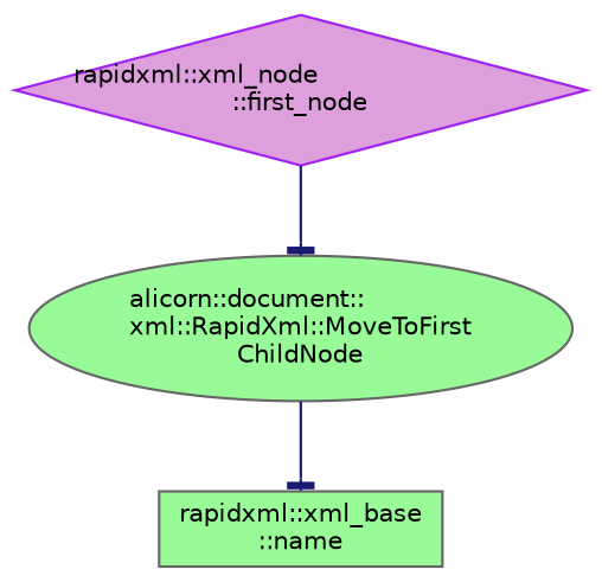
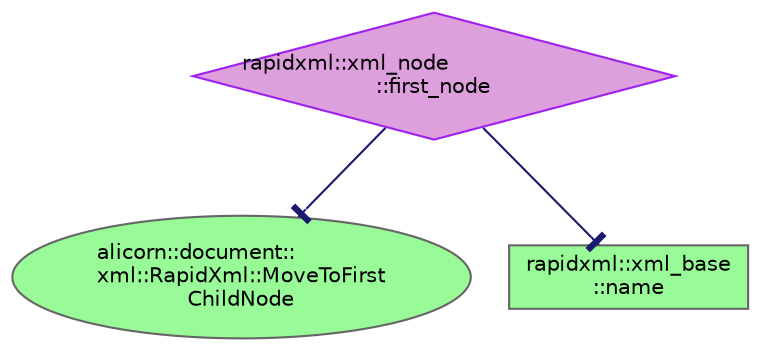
  digraph {
    fontname="DejaVu Sans"
    rankdir=TB
    node [color=gray40 fillcolor=palegreen fontname="DejaVu Sans" fontsize=10 style=filled]
    edge [arrowhead=tee color=midnightblue fontname="DejaVu Sans" fontsize=10 labelfontname=Verdana labelfontsize=10 style=solid]
    n1 [fontcolor=black height=0.2 label="alicorn::document::\lxml::RapidXml::MoveToFirst\lChildNode" shape=ellipse width=0.4]
    n2 [height=0.2 label="rapidxml::xml_base\l::name" shape=box width=0.4]
    n3 [color=purple fillcolor=plum height=0.2 label="rapidxml::xml_node\l::first_node" shape=diamond width=0.4]
-   n1 -> n2
+   n3 -> n2
    n3 -> n1
  }
